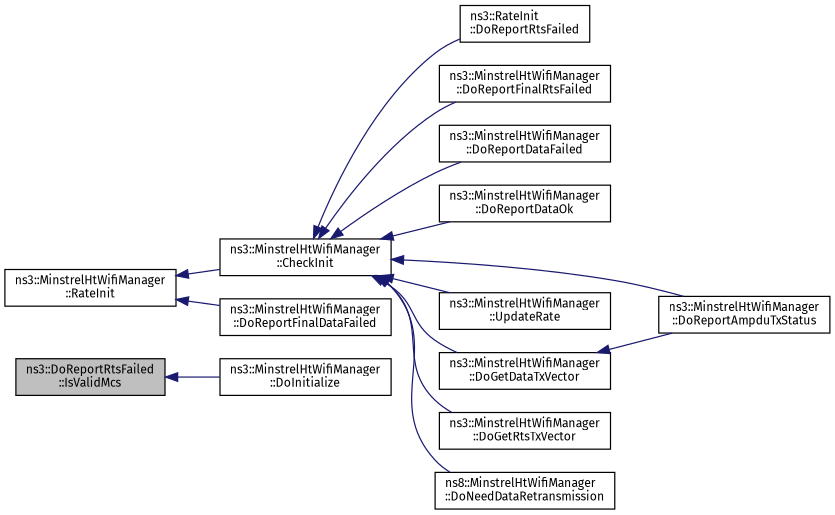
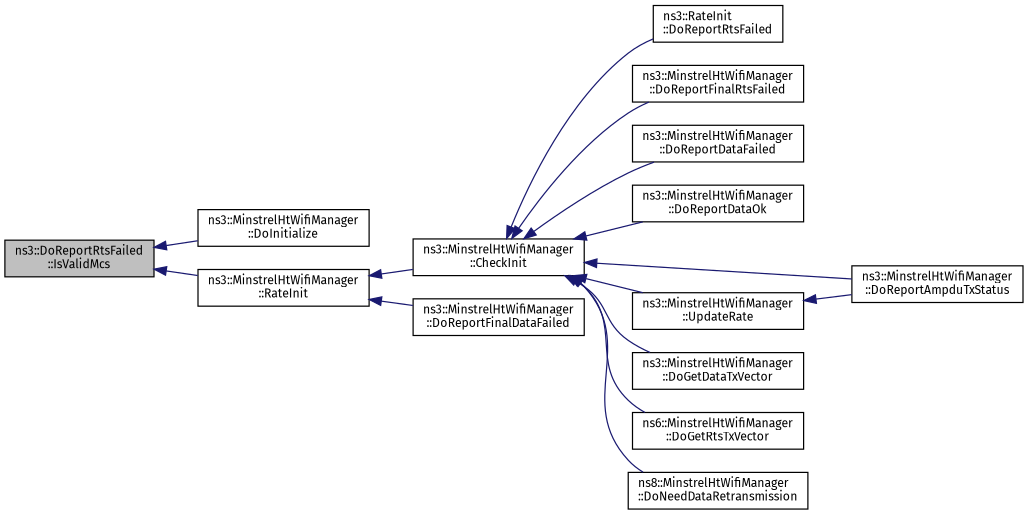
  digraph {
    fontname="Fira Sans"
    rankdir=LR
    node [color=black fillcolor=white fontname="Fira Sans" fontsize=10 shape=record style=filled]
    edge [color=midnightblue dir=back fontname="Fira Sans" fontsize=10 labelfontname=Helvetica labelfontsize=10 style=solid]
    n1 [fillcolor=grey75 fontcolor=black height=0.2 label="ns3::DoReportRtsFailed\l::IsValidMcs" width=0.4]
    n2 [height=0.2 label="ns3::MinstrelHtWifiManager\l::DoInitialize" width=0.4]
    n3 [height=0.2 label="ns3::MinstrelHtWifiManager\l::RateInit" width=0.4]
    n4 [height=0.2 label="ns3::MinstrelHtWifiManager\l::CheckInit" width=0.4]
    n5 [height=0.2 label="ns3::MinstrelHtWifiManager\l::DoReportFinalDataFailed" width=0.4]
    n6 [height=0.2 label="ns3::RateInit\l::DoReportRtsFailed" width=0.4]
    n7 [height=0.2 label="ns3::MinstrelHtWifiManager\l::DoReportFinalRtsFailed" width=0.4]
    n8 [height=0.2 label="ns3::MinstrelHtWifiManager\l::DoReportDataFailed" width=0.4]
    n9 [height=0.2 label="ns3::MinstrelHtWifiManager\l::DoReportDataOk" width=0.4]
    n10 [height=0.2 label="ns3::MinstrelHtWifiManager\l::DoReportAmpduTxStatus" width=0.4]
    n11 [height=0.2 label="ns3::MinstrelHtWifiManager\l::UpdateRate" width=0.4]
    n12 [height=0.2 label="ns3::MinstrelHtWifiManager\l::DoGetDataTxVector" width=0.4]
-   n13 [height=0.2 label="ns3::MinstrelHtWifiManager\l::DoGetRtsTxVector" width=0.4]
+   n13 [height=0.2 label="ns6::MinstrelHtWifiManager\l::DoGetRtsTxVector" width=0.4]
    n14 [height=0.2 label="ns8::MinstrelHtWifiManager\l::DoNeedDataRetransmission" width=0.4]
    n1 -> n2
+   n1 -> n3
    n3 -> n4
    n3 -> n5
    n4 -> n6
    n4 -> n7
    n4 -> n8
    n4 -> n9
    n4 -> n10
    n4 -> n11
    n4 -> n12
    n4 -> n13
    n4 -> n14
-   n12 -> n10
+   n11 -> n10
  }
